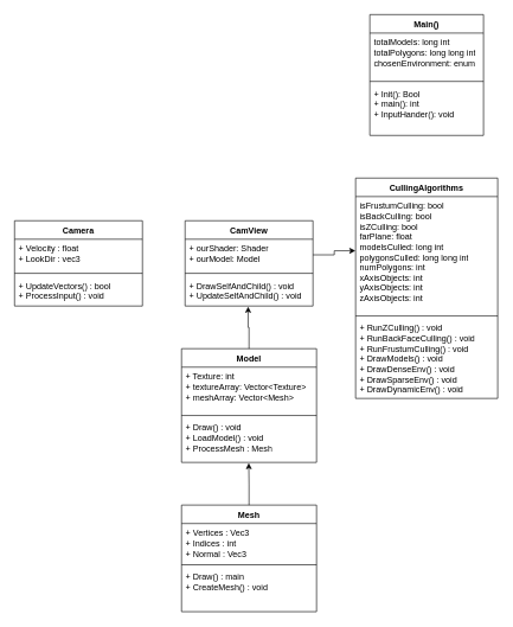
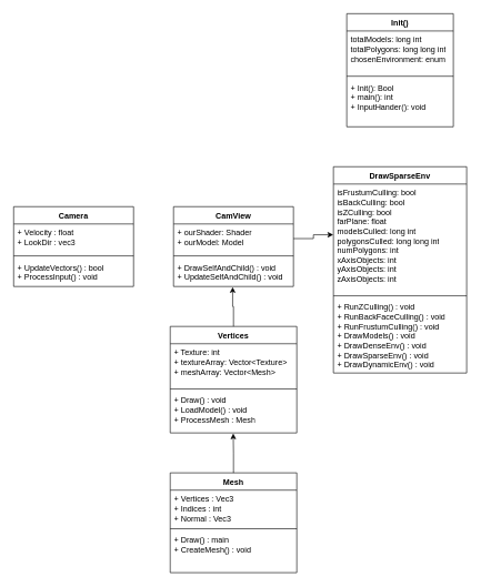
  <mxCell id="0" />
  <mxCell id="1" parent="0" />
- <mxCell id="2" value="Main()" style="swimlane;fontStyle=1;align=center;verticalAlign=top;childLayout=stackLayout;horizontal=1;startSize=26;horizontalStack=0;resizeParent=1;resizeParentMax=0;resizeLast=0;collapsible=1;marginBottom=0;whiteSpace=wrap;html=1;" vertex="1" parent="1"><mxGeometry x="520" y="20" width="160" height="170" as="geometry" /></mxCell>
+ <mxCell id="2" value="Init()" style="swimlane;fontStyle=1;align=center;verticalAlign=top;childLayout=stackLayout;horizontal=1;startSize=26;horizontalStack=0;resizeParent=1;resizeParentMax=0;resizeLast=0;collapsible=1;marginBottom=0;whiteSpace=wrap;html=1;" vertex="1" parent="1"><mxGeometry x="520" y="20" width="160" height="170" as="geometry" /></mxCell>
  <mxCell id="3" value="totalModels: long int&lt;div&gt;totalPolygons: long long int&lt;/div&gt;&lt;div&gt;chosenEnvironment: enum&lt;/div&gt;" style="text;strokeColor=none;fillColor=none;align=left;verticalAlign=top;spacingLeft=4;spacingRight=4;overflow=hidden;rotatable=0;points=[[0,0.5],[1,0.5]];portConstraint=eastwest;whiteSpace=wrap;html=1;" vertex="1" parent="2"><mxGeometry y="26" width="160" height="64" as="geometry" /></mxCell>
  <mxCell id="4" value="" style="line;strokeWidth=1;fillColor=none;align=left;verticalAlign=middle;spacingTop=-1;spacingLeft=3;spacingRight=3;rotatable=0;labelPosition=right;points=[];portConstraint=eastwest;strokeColor=inherit;" vertex="1" parent="2"><mxGeometry y="90" width="160" height="8" as="geometry" /></mxCell>
  <mxCell id="5" value="+ Init(): Bool&lt;div&gt;+ main(): int&lt;/div&gt;&lt;div&gt;+ InputHander(): void&lt;/div&gt;" style="text;strokeColor=none;fillColor=none;align=left;verticalAlign=top;spacingLeft=4;spacingRight=4;overflow=hidden;rotatable=0;points=[[0,0.5],[1,0.5]];portConstraint=eastwest;whiteSpace=wrap;html=1;" vertex="1" parent="2"><mxGeometry y="98" width="160" height="72" as="geometry" /></mxCell>
- <mxCell id="6" value="CullingAlgorithms" style="swimlane;fontStyle=1;align=center;verticalAlign=top;childLayout=stackLayout;horizontal=1;startSize=26;horizontalStack=0;resizeParent=1;resizeParentMax=0;resizeLast=0;collapsible=1;marginBottom=0;whiteSpace=wrap;html=1;" vertex="1" parent="1"><mxGeometry x="500" y="250" width="200" height="310" as="geometry" /></mxCell>
+ <mxCell id="6" value="DrawSparseEnv" style="swimlane;fontStyle=1;align=center;verticalAlign=top;childLayout=stackLayout;horizontal=1;startSize=26;horizontalStack=0;resizeParent=1;resizeParentMax=0;resizeLast=0;collapsible=1;marginBottom=0;whiteSpace=wrap;html=1;" vertex="1" parent="1"><mxGeometry x="500" y="250" width="200" height="310" as="geometry" /></mxCell>
  <mxCell id="7" value="isFrustumCulling: bool&lt;div&gt;isBackCulling: bool&lt;/div&gt;&lt;div&gt;isZCulling: bool&lt;/div&gt;&lt;div&gt;farPlane: float&lt;/div&gt;&lt;div&gt;modelsCulled: long int&lt;/div&gt;&lt;div&gt;polygonsCulled: long long int&lt;/div&gt;&lt;div&gt;numPolygons: int&lt;/div&gt;&lt;div&gt;xAxisObjects: int&lt;/div&gt;&lt;div&gt;yAxisObjects: int&lt;/div&gt;&lt;div&gt;zAxisObjects: int&lt;/div&gt;" style="text;strokeColor=none;fillColor=none;align=left;verticalAlign=top;spacingLeft=4;spacingRight=4;overflow=hidden;rotatable=0;points=[[0,0.5],[1,0.5]];portConstraint=eastwest;whiteSpace=wrap;html=1;" vertex="1" parent="6"><mxGeometry y="26" width="200" height="164" as="geometry" /></mxCell>
  <mxCell id="8" value="" style="line;strokeWidth=1;fillColor=none;align=left;verticalAlign=middle;spacingTop=-1;spacingLeft=3;spacingRight=3;rotatable=0;labelPosition=right;points=[];portConstraint=eastwest;strokeColor=inherit;" vertex="1" parent="6"><mxGeometry y="190" width="200" height="8" as="geometry" /></mxCell>
  <mxCell id="9" value="+ RunZCulling() : void&lt;div&gt;+ RunBackFaceCulling() : void&lt;/div&gt;&lt;div&gt;+ RunFrustumCulling() : void&lt;/div&gt;&lt;div&gt;+ DrawModels() : void&lt;br&gt;+ DrawDenseEnv() : void&lt;/div&gt;&lt;div&gt;+ DrawSparseEnv() : void&lt;/div&gt;&lt;div&gt;+ DrawDynamicEnv() : void&lt;/div&gt;" style="text;strokeColor=none;fillColor=none;align=left;verticalAlign=top;spacingLeft=4;spacingRight=4;overflow=hidden;rotatable=0;points=[[0,0.5],[1,0.5]];portConstraint=eastwest;whiteSpace=wrap;html=1;" vertex="1" parent="6"><mxGeometry y="198" width="200" height="112" as="geometry" /></mxCell>
  <mxCell id="10" value="CamView" style="swimlane;fontStyle=1;align=center;verticalAlign=top;childLayout=stackLayout;horizontal=1;startSize=26;horizontalStack=0;resizeParent=1;resizeParentMax=0;resizeLast=0;collapsible=1;marginBottom=0;whiteSpace=wrap;html=1;" vertex="1" parent="1"><mxGeometry x="260" y="310" width="180" height="120" as="geometry" /></mxCell>
  <mxCell id="11" value="+ ourShader: Shader&lt;div&gt;+ ourModel: Model&lt;/div&gt;" style="text;strokeColor=none;fillColor=none;align=left;verticalAlign=top;spacingLeft=4;spacingRight=4;overflow=hidden;rotatable=0;points=[[0,0.5],[1,0.5]];portConstraint=eastwest;whiteSpace=wrap;html=1;" vertex="1" parent="10"><mxGeometry y="26" width="180" height="44" as="geometry" /></mxCell>
  <mxCell id="12" value="" style="line;strokeWidth=1;fillColor=none;align=left;verticalAlign=middle;spacingTop=-1;spacingLeft=3;spacingRight=3;rotatable=0;labelPosition=right;points=[];portConstraint=eastwest;strokeColor=inherit;" vertex="1" parent="10"><mxGeometry y="70" width="180" height="8" as="geometry" /></mxCell>
  <mxCell id="13" value="+ DrawSelfAndChild() : void&lt;div&gt;+ UpdateSelfAndChild() : void&lt;/div&gt;" style="text;strokeColor=none;fillColor=none;align=left;verticalAlign=top;spacingLeft=4;spacingRight=4;overflow=hidden;rotatable=0;points=[[0,0.5],[1,0.5]];portConstraint=eastwest;whiteSpace=wrap;html=1;" vertex="1" parent="10"><mxGeometry y="78" width="180" height="42" as="geometry" /></mxCell>
  <mxCell id="14" style="edgeStyle=orthogonalEdgeStyle;rounded=0;orthogonalLoop=1;jettySize=auto;html=1;exitX=1;exitY=0.5;exitDx=0;exitDy=0;entryX=-0.001;entryY=0.465;entryDx=0;entryDy=0;entryPerimeter=0;" edge="1" parent="1" source="11" target="7"><mxGeometry relative="1" as="geometry" /></mxCell>
- <mxCell id="15" value="Model" style="swimlane;fontStyle=1;align=center;verticalAlign=top;childLayout=stackLayout;horizontal=1;startSize=26;horizontalStack=0;resizeParent=1;resizeParentMax=0;resizeLast=0;collapsible=1;marginBottom=0;whiteSpace=wrap;html=1;" vertex="1" parent="1"><mxGeometry x="255" y="490" width="190" height="160" as="geometry" /></mxCell>
+ <mxCell id="15" value="Vertices" style="swimlane;fontStyle=1;align=center;verticalAlign=top;childLayout=stackLayout;horizontal=1;startSize=26;horizontalStack=0;resizeParent=1;resizeParentMax=0;resizeLast=0;collapsible=1;marginBottom=0;whiteSpace=wrap;html=1;" vertex="1" parent="1"><mxGeometry x="255" y="490" width="190" height="160" as="geometry" /></mxCell>
  <mxCell id="16" value="+ Texture: int&lt;div&gt;+ textureArray: Vector&amp;lt;Texture&amp;gt;&lt;/div&gt;&lt;div&gt;+ meshArray: Vector&amp;lt;Mesh&amp;gt;&lt;/div&gt;&lt;div&gt;&lt;br&gt;&lt;/div&gt;" style="text;strokeColor=none;fillColor=none;align=left;verticalAlign=top;spacingLeft=4;spacingRight=4;overflow=hidden;rotatable=0;points=[[0,0.5],[1,0.5]];portConstraint=eastwest;whiteSpace=wrap;html=1;" vertex="1" parent="15"><mxGeometry y="26" width="190" height="64" as="geometry" /></mxCell>
  <mxCell id="17" value="" style="line;strokeWidth=1;fillColor=none;align=left;verticalAlign=middle;spacingTop=-1;spacingLeft=3;spacingRight=3;rotatable=0;labelPosition=right;points=[];portConstraint=eastwest;strokeColor=inherit;" vertex="1" parent="15"><mxGeometry y="90" width="190" height="8" as="geometry" /></mxCell>
  <mxCell id="18" value="+ Draw() : void&lt;div&gt;+ LoadModel() : void&lt;/div&gt;&lt;div&gt;+ ProcessMesh : Mesh&lt;/div&gt;" style="text;strokeColor=none;fillColor=none;align=left;verticalAlign=top;spacingLeft=4;spacingRight=4;overflow=hidden;rotatable=0;points=[[0,0.5],[1,0.5]];portConstraint=eastwest;whiteSpace=wrap;html=1;" vertex="1" parent="15"><mxGeometry y="98" width="190" height="62" as="geometry" /></mxCell>
  <mxCell id="19" style="edgeStyle=orthogonalEdgeStyle;rounded=0;orthogonalLoop=1;jettySize=auto;html=1;exitX=0.5;exitY=0;exitDx=0;exitDy=0;entryX=0.493;entryY=1.021;entryDx=0;entryDy=0;entryPerimeter=0;" edge="1" parent="1" source="15" target="13"><mxGeometry relative="1" as="geometry" /></mxCell>
  <mxCell id="20" value="Camera" style="swimlane;fontStyle=1;align=center;verticalAlign=top;childLayout=stackLayout;horizontal=1;startSize=26;horizontalStack=0;resizeParent=1;resizeParentMax=0;resizeLast=0;collapsible=1;marginBottom=0;whiteSpace=wrap;html=1;" vertex="1" parent="1"><mxGeometry x="20" y="310" width="180" height="120" as="geometry" /></mxCell>
  <mxCell id="21" value="+ Velocity : float&lt;div&gt;+ LookDir : vec3&lt;/div&gt;" style="text;strokeColor=none;fillColor=none;align=left;verticalAlign=top;spacingLeft=4;spacingRight=4;overflow=hidden;rotatable=0;points=[[0,0.5],[1,0.5]];portConstraint=eastwest;whiteSpace=wrap;html=1;" vertex="1" parent="20"><mxGeometry y="26" width="180" height="44" as="geometry" /></mxCell>
  <mxCell id="22" value="" style="line;strokeWidth=1;fillColor=none;align=left;verticalAlign=middle;spacingTop=-1;spacingLeft=3;spacingRight=3;rotatable=0;labelPosition=right;points=[];portConstraint=eastwest;strokeColor=inherit;" vertex="1" parent="20"><mxGeometry y="70" width="180" height="8" as="geometry" /></mxCell>
  <mxCell id="23" value="+ UpdateVectors() : bool&lt;div&gt;+ ProcessInput() : void&lt;/div&gt;" style="text;strokeColor=none;fillColor=none;align=left;verticalAlign=top;spacingLeft=4;spacingRight=4;overflow=hidden;rotatable=0;points=[[0,0.5],[1,0.5]];portConstraint=eastwest;whiteSpace=wrap;html=1;" vertex="1" parent="20"><mxGeometry y="78" width="180" height="42" as="geometry" /></mxCell>
  <mxCell id="24" value="Mesh" style="swimlane;fontStyle=1;align=center;verticalAlign=top;childLayout=stackLayout;horizontal=1;startSize=26;horizontalStack=0;resizeParent=1;resizeParentMax=0;resizeLast=0;collapsible=1;marginBottom=0;whiteSpace=wrap;html=1;" vertex="1" parent="1"><mxGeometry x="255" y="710" width="190" height="150" as="geometry" /></mxCell>
  <mxCell id="25" value="+ Vertices : Vec3&lt;div&gt;+ Indices : int&lt;/div&gt;&lt;div&gt;+ Normal : Vec3&lt;/div&gt;&lt;div&gt;&lt;br&gt;&lt;/div&gt;" style="text;strokeColor=none;fillColor=none;align=left;verticalAlign=top;spacingLeft=4;spacingRight=4;overflow=hidden;rotatable=0;points=[[0,0.5],[1,0.5]];portConstraint=eastwest;whiteSpace=wrap;html=1;" vertex="1" parent="24"><mxGeometry y="26" width="190" height="54" as="geometry" /></mxCell>
  <mxCell id="26" value="" style="line;strokeWidth=1;fillColor=none;align=left;verticalAlign=middle;spacingTop=-1;spacingLeft=3;spacingRight=3;rotatable=0;labelPosition=right;points=[];portConstraint=eastwest;strokeColor=inherit;" vertex="1" parent="24"><mxGeometry y="80" width="190" height="8" as="geometry" /></mxCell>
  <mxCell id="27" value="+ Draw() : main&lt;div&gt;+ CreateMesh() : void&lt;/div&gt;" style="text;strokeColor=none;fillColor=none;align=left;verticalAlign=top;spacingLeft=4;spacingRight=4;overflow=hidden;rotatable=0;points=[[0,0.5],[1,0.5]];portConstraint=eastwest;whiteSpace=wrap;html=1;" vertex="1" parent="24"><mxGeometry y="88" width="190" height="62" as="geometry" /></mxCell>
  <mxCell id="28" style="edgeStyle=orthogonalEdgeStyle;rounded=0;orthogonalLoop=1;jettySize=auto;html=1;exitX=0.5;exitY=0;exitDx=0;exitDy=0;entryX=0.498;entryY=1.015;entryDx=0;entryDy=0;entryPerimeter=0;" edge="1" parent="1" source="24" target="18"><mxGeometry relative="1" as="geometry" /></mxCell>
